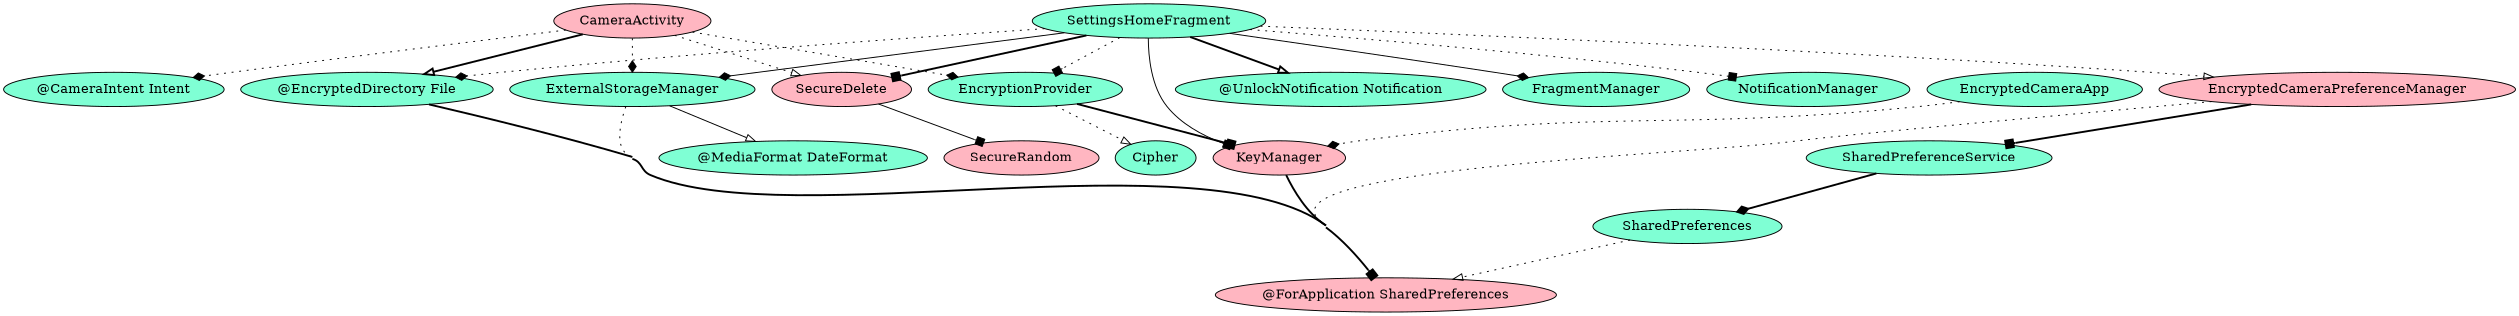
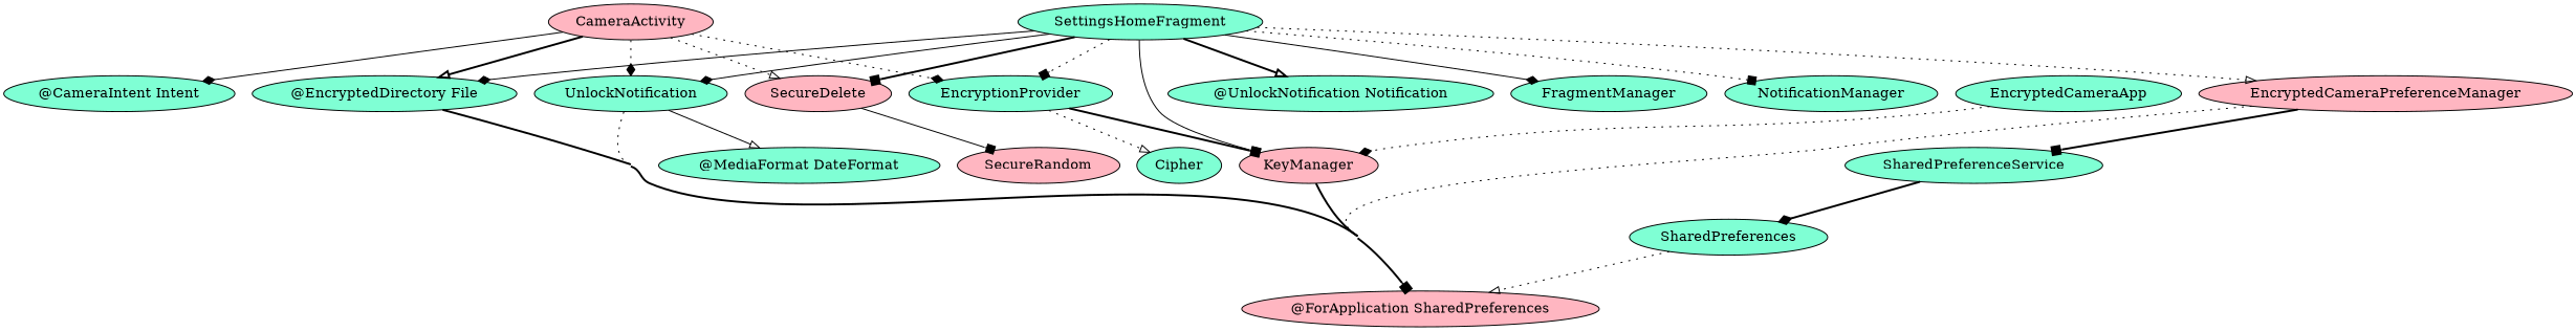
  digraph {
    concentrate=true
    node [fillcolor=aquamarine style=filled]
    edge [arrowhead=box style=dotted]
    n1 [label="@EncryptedDirectory File"]
    n2 [fillcolor=lightpink label="@ForApplication SharedPreferences"]
    CameraActivity [fillcolor=lightpink]
    EncryptionProvider
-   ExternalStorageManager
+   ExternalStorageManager [label=UnlockNotification]
    SecureDelete [fillcolor=lightpink]
    n7 [label="@CameraIntent Intent"]
    KeyManager [fillcolor=lightpink]
    Cipher
    n10 [label="@MediaFormat DateFormat"]
    SecureRandom [fillcolor=lightpink]
    EncryptedCameraApp
    EncryptedCameraPreferenceManager [fillcolor=lightpink]
    SharedPreferenceService
    SharedPreferences
    SettingsHomeFragment
    n17 [label="@UnlockNotification Notification"]
    FragmentManager
    NotificationManager
    n1 -> n2 [style=bold]
    CameraActivity -> n1 [arrowhead=onormal style=bold]
    CameraActivity -> EncryptionProvider [arrowhead=diamond]
    CameraActivity -> ExternalStorageManager [arrowhead=diamond]
    CameraActivity -> SecureDelete [arrowhead=onormal]
-   CameraActivity -> n7 [arrowhead=diamond]
+   CameraActivity -> n7 [arrowhead=diamond style=solid]
    EncryptionProvider -> KeyManager [style=bold]
    EncryptionProvider -> Cipher [arrowhead=onormal]
    ExternalStorageManager -> n2 [arrowhead=diamond]
    ExternalStorageManager -> n10 [arrowhead=onormal style=solid]
    SecureDelete -> SecureRandom [style=solid]
    KeyManager -> n2 [arrowhead=onormal style=bold]
    EncryptedCameraApp -> KeyManager [arrowhead=diamond]
    EncryptedCameraPreferenceManager -> n2
    EncryptedCameraPreferenceManager -> SharedPreferenceService [style=bold]
    SharedPreferenceService -> SharedPreferences [arrowhead=diamond style=bold]
    SharedPreferences -> n2 [arrowhead=onormal]
-   SettingsHomeFragment -> n1 [arrowhead=diamond]
+   SettingsHomeFragment -> n1 [arrowhead=diamond style=solid]
    SettingsHomeFragment -> EncryptionProvider
    SettingsHomeFragment -> ExternalStorageManager [arrowhead=diamond style=solid]
    SettingsHomeFragment -> SecureDelete [style=bold]
    SettingsHomeFragment -> KeyManager [style=solid]
    SettingsHomeFragment -> EncryptedCameraPreferenceManager [arrowhead=onormal]
    SettingsHomeFragment -> n17 [arrowhead=onormal style=bold]
    SettingsHomeFragment -> FragmentManager [arrowhead=diamond style=solid]
    SettingsHomeFragment -> NotificationManager
  }
